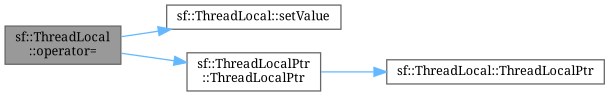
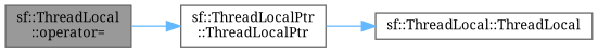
  digraph {
    fontname="Noto Serif"
    rankdir=LR
    node [color=grey40 fillcolor=white fontname="Noto Serif" fontsize=10 shape=box style=filled]
    edge [color=steelblue1 fontname="Noto Serif" fontsize=10 labelfontname=Helvetica labelfontsize=10 style=solid]
    n1 [color=gray40 fillcolor=grey60 fontcolor=black height=0.2 label="sf::ThreadLocal\l::operator=" width=0.4]
-   n2 [height=0.2 label="sf::ThreadLocal::setValue" width=0.4]
    n3 [height=0.2 label="sf::ThreadLocalPtr\l::ThreadLocalPtr" width=0.4]
-   n4 [height=0.2 label="sf::ThreadLocal::ThreadLocalPtr" width=0.4]
-   n1 -> n2
+   n4 [height=0.2 label="sf::ThreadLocal::ThreadLocal" width=0.4]
    n1 -> n3
    n3 -> n4
  }
